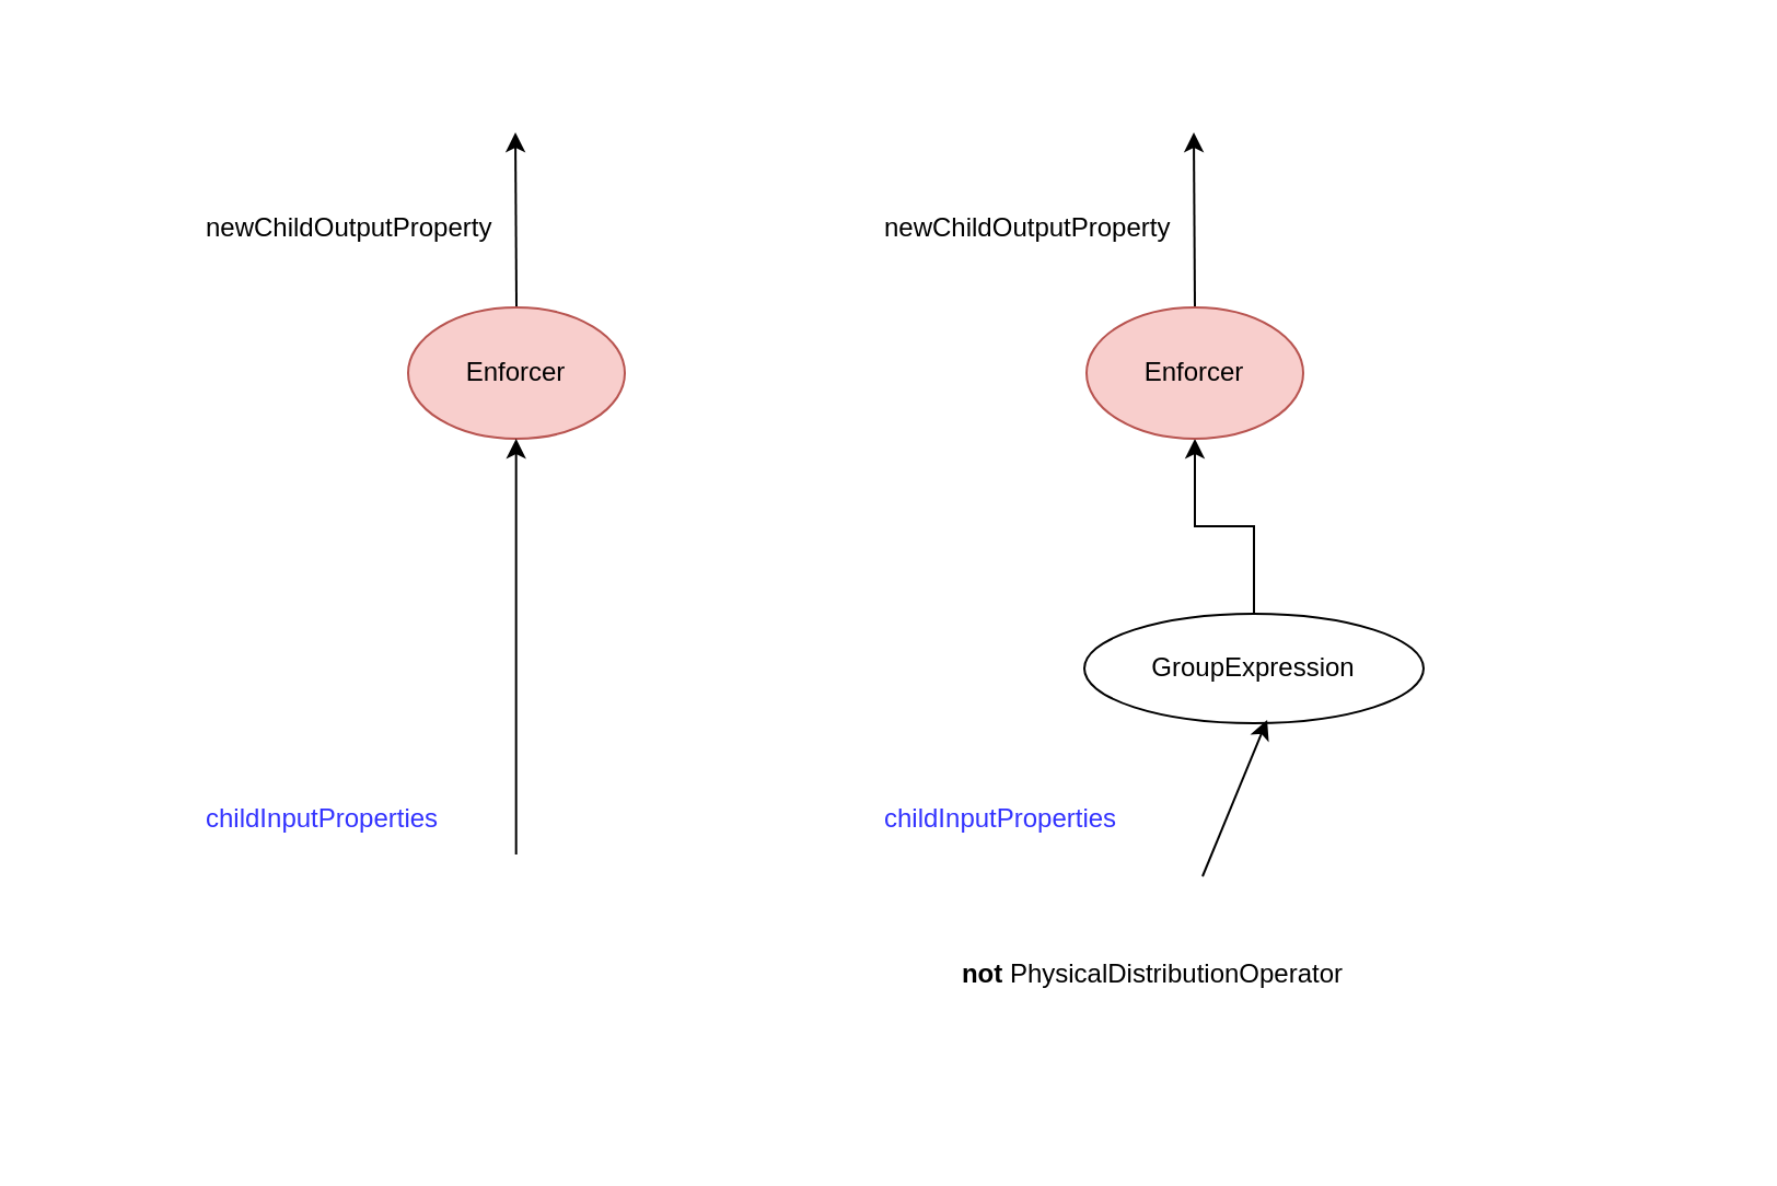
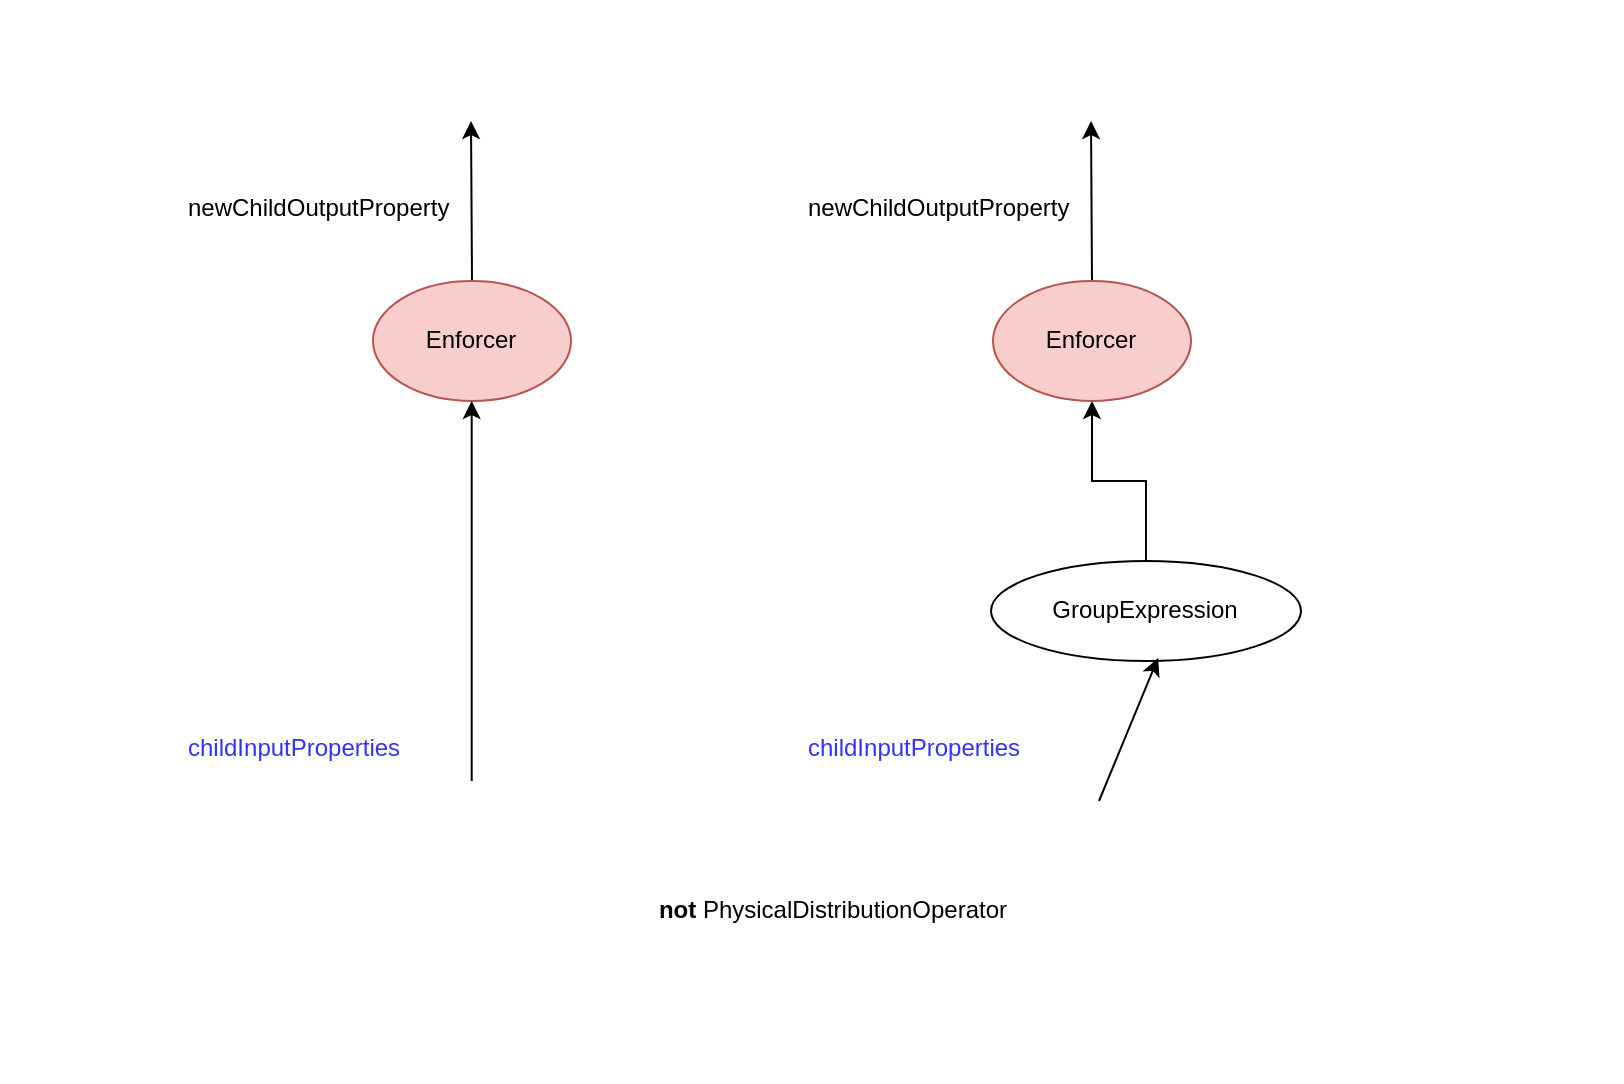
  <mxCell id="0" />
  <mxCell id="1" parent="0" />
  <mxCell id="2" style="edgeStyle=orthogonalEdgeStyle;rounded=0;orthogonalLoop=1;jettySize=auto;html=1;exitX=0.5;exitY=0;exitDx=0;exitDy=0;entryX=0.5;entryY=1;entryDx=0;entryDy=0;" edge="1" parent="1" source="3" target="5"><mxGeometry relative="1" as="geometry" /></mxCell>
  <mxCell id="3" value="GroupExpression" style="ellipse;whiteSpace=wrap;html=1;" vertex="1" parent="1"><mxGeometry x="495" y="280" width="155" height="50" as="geometry" /></mxCell>
  <mxCell id="4" style="edgeStyle=orthogonalEdgeStyle;rounded=0;orthogonalLoop=1;jettySize=auto;html=1;exitX=0.5;exitY=0;exitDx=0;exitDy=0;" edge="1" parent="1" source="5"><mxGeometry relative="1" as="geometry"><mxPoint x="545" y="60" as="targetPoint" /></mxGeometry></mxCell>
  <mxCell id="5" value="Enforcer" style="ellipse;whiteSpace=wrap;html=1;fillColor=#f8cecc;strokeColor=#b85450;" vertex="1" parent="1"><mxGeometry x="496" y="140" width="99" height="60" as="geometry" /></mxCell>
  <mxCell id="6" value="newChildOutputProperty" style="text;whiteSpace=wrap;" vertex="1" parent="1"><mxGeometry x="402" y="90" width="130" height="25" as="geometry" /></mxCell>
  <mxCell id="7" value="childInputProperties" style="text;whiteSpace=wrap;fontColor=#3333FF;" vertex="1" parent="1"><mxGeometry x="402" y="360" width="120" height="25" as="geometry" /></mxCell>
  <mxCell id="8" style="edgeStyle=orthogonalEdgeStyle;rounded=0;orthogonalLoop=1;jettySize=auto;html=1;exitX=0.5;exitY=0;exitDx=0;exitDy=0;" edge="1" parent="1" source="9"><mxGeometry relative="1" as="geometry"><mxPoint x="235" y="60" as="targetPoint" /></mxGeometry></mxCell>
  <mxCell id="9" value="Enforcer" style="ellipse;whiteSpace=wrap;html=1;fillColor=#f8cecc;strokeColor=#b85450;" vertex="1" parent="1"><mxGeometry x="186" y="140" width="99" height="60" as="geometry" /></mxCell>
  <mxCell id="10" value="newChildOutputProperty" style="text;whiteSpace=wrap;" vertex="1" parent="1"><mxGeometry x="92" y="90" width="130" height="25" as="geometry" /></mxCell>
  <mxCell id="11" value="childInputProperties" style="text;whiteSpace=wrap;fontColor=#3333FF;" vertex="1" parent="1"><mxGeometry x="92" y="360" width="120" height="25" as="geometry" /></mxCell>
  <mxCell id="12" style="edgeStyle=orthogonalEdgeStyle;rounded=0;orthogonalLoop=1;jettySize=auto;html=1;" edge="1" parent="1"><mxGeometry relative="1" as="geometry"><mxPoint x="235.34" y="390" as="sourcePoint" /><mxPoint x="235.34" y="200" as="targetPoint" /></mxGeometry></mxCell>
  <mxCell id="13" value="" style="endArrow=classic;html=1;rounded=0;entryX=0.539;entryY=0.969;entryDx=0;entryDy=0;entryPerimeter=0;" edge="1" parent="1" target="3"><mxGeometry width="50" height="50" relative="1" as="geometry"><mxPoint x="549" y="400" as="sourcePoint" /><mxPoint x="570.5" y="385" as="targetPoint" /></mxGeometry></mxCell>
- <mxCell id="14" value="&lt;b&gt;not&lt;/b&gt; PhysicalDistributionOperator" style="text;html=1;align=center;verticalAlign=middle;resizable=0;points=[];autosize=1;strokeColor=none;fillColor=none;" vertex="1" parent="1"><mxGeometry x="426" y="430" width="200" height="30" as="geometry" /></mxCell>
+ <mxCell id="14" value="&lt;b&gt;not&lt;/b&gt; PhysicalDistributionOperator" style="text;html=1;align=center;verticalAlign=middle;resizable=0;points=[];autosize=1;strokeColor=none;fillColor=none;" vertex="1" parent="1"><mxGeometry x="316" y="440" width="200" height="30" as="geometry" /></mxCell>
  <mxCell id="15" value="" style="rounded=1;whiteSpace=wrap;html=1;fillColor=none;dashed=1;strokeColor=none;" vertex="1" parent="1"><mxGeometry x="20" y="20" width="770" height="500" as="geometry" /></mxCell>
